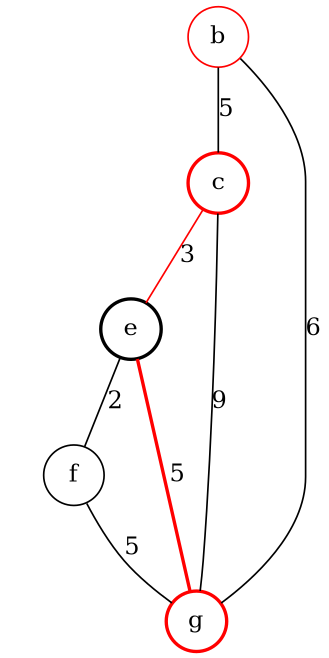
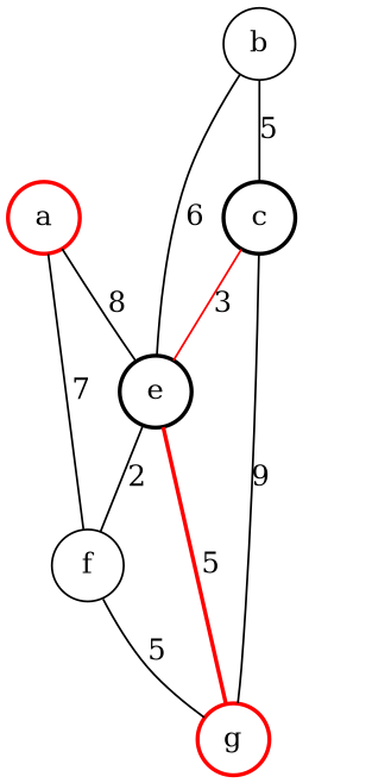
  graph {
    fontname="DejaVu Serif"
    rankdir=TB
    node [color=red fontname="DejaVu Serif" shape=circle style=bold]
    edge [fontname="DejaVu Serif"]
+   n1 [label=a]
    n2 [color=black label=e]
    n3 [label=f color="" style=""]
-   n4 [label=b style=""]
-   n5 [label=c]
+   n4 [label=b color="" style=""]
+   n5 [color=black label=c]
    n6 [label=g]
+   n1 -- n2 [label=8]
+   n1 -- n3 [label=7]
    n2 -- n3 [label=2]
    n2 -- n6 [color=red label=5 style=bold]
    n3 -- n6 [label=5]
-   n4 -- n6 [label=6]
+   n4 -- n2 [label=6]
    n4 -- n5 [label=5]
    n5 -- n2 [color=red label=3]
    n5 -- n6 [label=9]
  }
